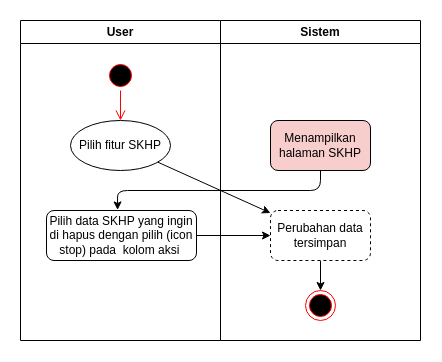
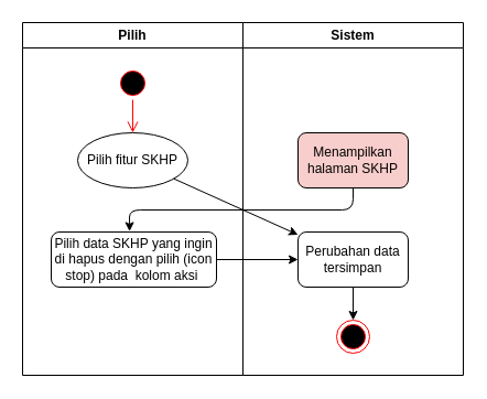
  <mxCell id="0" />
  <mxCell id="1" parent="0" />
  <mxCell id="2" value="Sistem" style="swimlane;whiteSpace=wrap;html=1;" parent="1" vertex="1"><mxGeometry x="220" y="20" width="200" height="320" as="geometry" /></mxCell>
  <mxCell id="3" value="Menampilkan halaman SKHP" style="rounded=1;whiteSpace=wrap;html=1;fillColor=#f8cecc;" parent="2" vertex="1"><mxGeometry x="50" y="100" width="100" height="50" as="geometry" /></mxCell>
  <mxCell id="4" value="" style="edgeStyle=none;html=1;" parent="2" source="5" target="6" edge="1"><mxGeometry relative="1" as="geometry" /></mxCell>
- <mxCell id="5" value="Perubahan data tersimpan" style="rounded=1;whiteSpace=wrap;html=1;dashed=1;" parent="2" vertex="1"><mxGeometry x="50" y="190" width="100" height="50" as="geometry" /></mxCell>
+ <mxCell id="5" value="Perubahan data tersimpan" style="rounded=1;whiteSpace=wrap;html=1;" parent="2" vertex="1"><mxGeometry x="50" y="190" width="100" height="50" as="geometry" /></mxCell>
  <mxCell id="6" value="" style="ellipse;html=1;shape=endState;fillColor=#000000;strokeColor=#ff0000;" parent="2" vertex="1"><mxGeometry x="85" y="270" width="30" height="30" as="geometry" /></mxCell>
- <mxCell id="7" value="User" style="swimlane;whiteSpace=wrap;html=1;" parent="1" vertex="1"><mxGeometry x="20" y="20" width="200" height="320" as="geometry" /></mxCell>
+ <mxCell id="7" value="Pilih" style="swimlane;whiteSpace=wrap;html=1;" parent="1" vertex="1"><mxGeometry x="20" y="20" width="200" height="320" as="geometry" /></mxCell>
  <mxCell id="8" value="" style="ellipse;html=1;shape=startState;fillColor=#000000;strokeColor=#ff0000;" parent="7" vertex="1"><mxGeometry x="85" y="40" width="30" height="30" as="geometry" /></mxCell>
  <mxCell id="9" value="" style="edgeStyle=orthogonalEdgeStyle;html=1;verticalAlign=bottom;endArrow=open;endSize=8;strokeColor=#ff0000;entryX=0.5;entryY=0;entryDx=0;entryDy=0;" parent="7" source="8" target="10" edge="1"><mxGeometry relative="1" as="geometry"><mxPoint x="100" y="130" as="targetPoint" /></mxGeometry></mxCell>
  <mxCell id="10" value="Pilih fitur SKHP" style="ellipse;whiteSpace=wrap;html=1;" parent="7" vertex="1"><mxGeometry x="50" y="100" width="100" height="50" as="geometry" /></mxCell>
  <mxCell id="11" value="&lt;span style=&quot;color: rgb(0, 0, 0);&quot;&gt;Pilih data SKHP yang ingin di hapus dengan pilih (icon stop) pada&amp;nbsp; kolom aksi&amp;nbsp;&lt;/span&gt;" style="rounded=1;whiteSpace=wrap;html=1;" parent="7" vertex="1"><mxGeometry x="26" y="190" width="150" height="50" as="geometry" /></mxCell>
  <mxCell id="12" value="" style="edgeStyle=none;html=1;" parent="1" source="10" target="5" edge="1"><mxGeometry relative="1" as="geometry" /></mxCell>
  <mxCell id="13" value="" style="edgeStyle=none;html=1;entryX=0.474;entryY=-0.011;entryDx=0;entryDy=0;entryPerimeter=0;" parent="1" source="3" target="11" edge="1"><mxGeometry relative="1" as="geometry"><Array as="points"><mxPoint x="320" y="190" /><mxPoint x="117" y="190" /></Array></mxGeometry></mxCell>
  <mxCell id="14" value="" style="edgeStyle=none;html=1;" parent="1" source="11" target="5" edge="1"><mxGeometry relative="1" as="geometry" /></mxCell>
